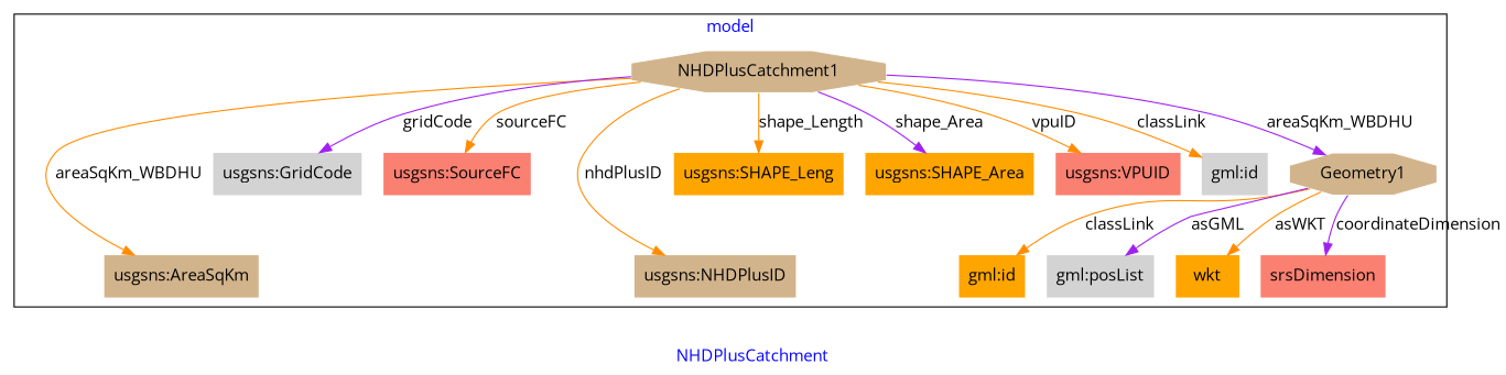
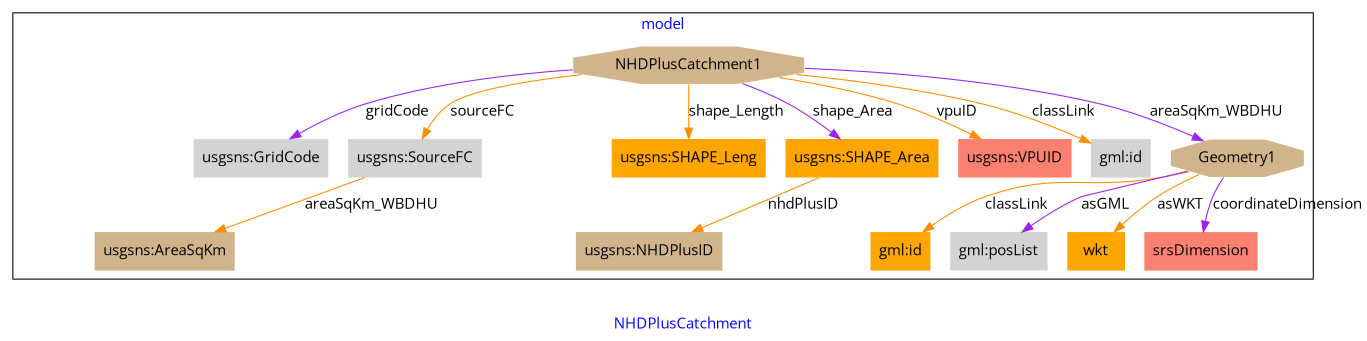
  digraph {
    fontcolor=blue
    fontname="Open Sans"
    label=NHDPlusCatchment
    remincross=true
    node [fillcolor=tan fontname="Open Sans" shape=plaintext style=filled]
    edge [color=darkorange fontcolor=black fontname="Open Sans"]
    n1 [color=white label=NHDPlusCatchment1 shape=octagon]
    n2 [label="usgsns:AreaSqKm"]
    n3 [fillcolor=lightgrey label="usgsns:GridCode"]
    n4 [label="usgsns:NHDPlusID"]
    n5 [fillcolor=orange label="usgsns:SHAPE_Area"]
    n6 [fillcolor=orange label="usgsns:SHAPE_Leng"]
-   n7 [fillcolor=salmon label="usgsns:SourceFC"]
+   n7 [fillcolor=lightgrey label="usgsns:SourceFC"]
    n8 [fillcolor=salmon label="usgsns:VPUID"]
    n9 [fillcolor=lightgrey label="gml:id"]
    n10 [color=white label=Geometry1 shape=octagon]
    n11 [fillcolor=orange label="gml:id"]
    n12 [fillcolor=lightgrey label="gml:posList"]
    n13 [fillcolor=orange label=wkt]
    n14 [fillcolor=salmon label=srsDimension]
    subgraph cluster_1 {
      label=model
      n1
      n2
      n3
      n4
      n5
      n6
      n7
      n8
      n9
      n10
      n11
      n12
      n13
      n14
    }
-   n1 -> n2 [label=areaSqKm_WBDHU]
+   n7 -> n2 [label=areaSqKm_WBDHU]
    n1 -> n3 [color=purple label=gridCode]
-   n1 -> n4 [label=nhdPlusID]
+   n5 -> n4 [label=nhdPlusID]
    n1 -> n5 [color=purple label=shape_Area]
    n1 -> n6 [label=shape_Length]
    n1 -> n7 [label=sourceFC]
    n1 -> n8 [label=vpuID]
    n1 -> n9 [label=classLink]
    n1 -> n10 [color=purple label=areaSqKm_WBDHU]
    n10 -> n11 [label=classLink]
    n10 -> n12 [color=purple label=asGML]
    n10 -> n13 [label=asWKT]
    n10 -> n14 [color=purple label=coordinateDimension]
  }
